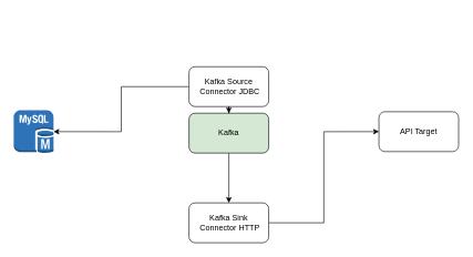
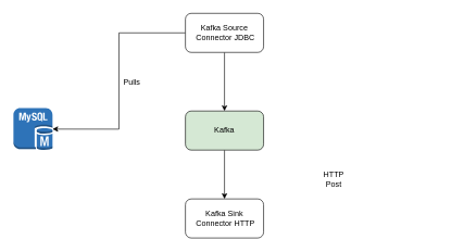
  <mxCell id="0" />
  <mxCell id="1" parent="0" />
  <mxCell id="2" style="edgeStyle=orthogonalEdgeStyle;rounded=0;orthogonalLoop=1;jettySize=auto;html=1;entryX=1;entryY=0.5;entryDx=0;entryDy=0;entryPerimeter=0;" edge="1" parent="1" source="4" target="7"><mxGeometry relative="1" as="geometry" /></mxCell>
  <mxCell id="3" value="" style="edgeStyle=orthogonalEdgeStyle;rounded=0;orthogonalLoop=1;jettySize=auto;html=1;" edge="1" parent="1" source="4" target="6"><mxGeometry relative="1" as="geometry" /></mxCell>
- <mxCell id="4" value="Kafka Source&lt;br&gt;&amp;nbsp;Connector JDBC" style="rounded=1;whiteSpace=wrap;html=1;" vertex="1" parent="1"><mxGeometry x="284" y="100" width="120" height="60" as="geometry" /></mxCell>
+ <mxCell id="4" value="Kafka Source&lt;br&gt;&amp;nbsp;Connector JDBC" style="rounded=1;whiteSpace=wrap;html=1;" vertex="1" parent="1"><mxGeometry x="284" y="20" width="120" height="60" as="geometry" /></mxCell>
  <mxCell id="5" style="edgeStyle=orthogonalEdgeStyle;rounded=0;orthogonalLoop=1;jettySize=auto;html=1;entryX=0.5;entryY=0;entryDx=0;entryDy=0;" edge="1" parent="1" source="6" target="10"><mxGeometry relative="1" as="geometry" /></mxCell>
  <mxCell id="6" value="Kafka" style="rounded=1;whiteSpace=wrap;html=1;fillColor=#d5e8d4;" vertex="1" parent="1"><mxGeometry x="284" y="170" width="120" height="60" as="geometry" /></mxCell>
  <mxCell id="7" value="" style="outlineConnect=0;dashed=0;verticalLabelPosition=bottom;verticalAlign=top;align=center;html=1;shape=mxgraph.aws3.mysql_db_instance;fillColor=#2E73B8;gradientColor=none;" vertex="1" parent="1"><mxGeometry x="20" y="165.5" width="60" height="64.5" as="geometry" /></mxCell>
- <mxCell id="8" value="API Target" style="rounded=1;whiteSpace=wrap;html=1;" vertex="1" parent="1"><mxGeometry x="570" y="167.75" width="120" height="60" as="geometry" /></mxCell>
- <mxCell id="9" style="edgeStyle=orthogonalEdgeStyle;rounded=0;orthogonalLoop=1;jettySize=auto;html=1;entryX=0;entryY=0.5;entryDx=0;entryDy=0;" edge="1" parent="1" source="10" target="8"><mxGeometry relative="1" as="geometry" /></mxCell>
  <mxCell id="10" value="Kafka Sink&lt;br&gt;&amp;nbsp;Connector HTTP" style="rounded=1;whiteSpace=wrap;html=1;" vertex="1" parent="1"><mxGeometry x="284" y="305" width="120" height="60" as="geometry" /></mxCell>
+ <mxCell id="11" value="Pulls" style="text;html=1;strokeColor=none;fillColor=none;align=center;verticalAlign=middle;whiteSpace=wrap;rounded=0;" vertex="1" parent="1"><mxGeometry x="182" y="116" width="40" height="20" as="geometry" /></mxCell>
+ <mxCell id="12" value="HTTP Post" style="text;html=1;strokeColor=none;fillColor=none;align=center;verticalAlign=middle;whiteSpace=wrap;rounded=0;" vertex="1" parent="1"><mxGeometry x="487" y="260" width="50" height="30" as="geometry" /></mxCell>
